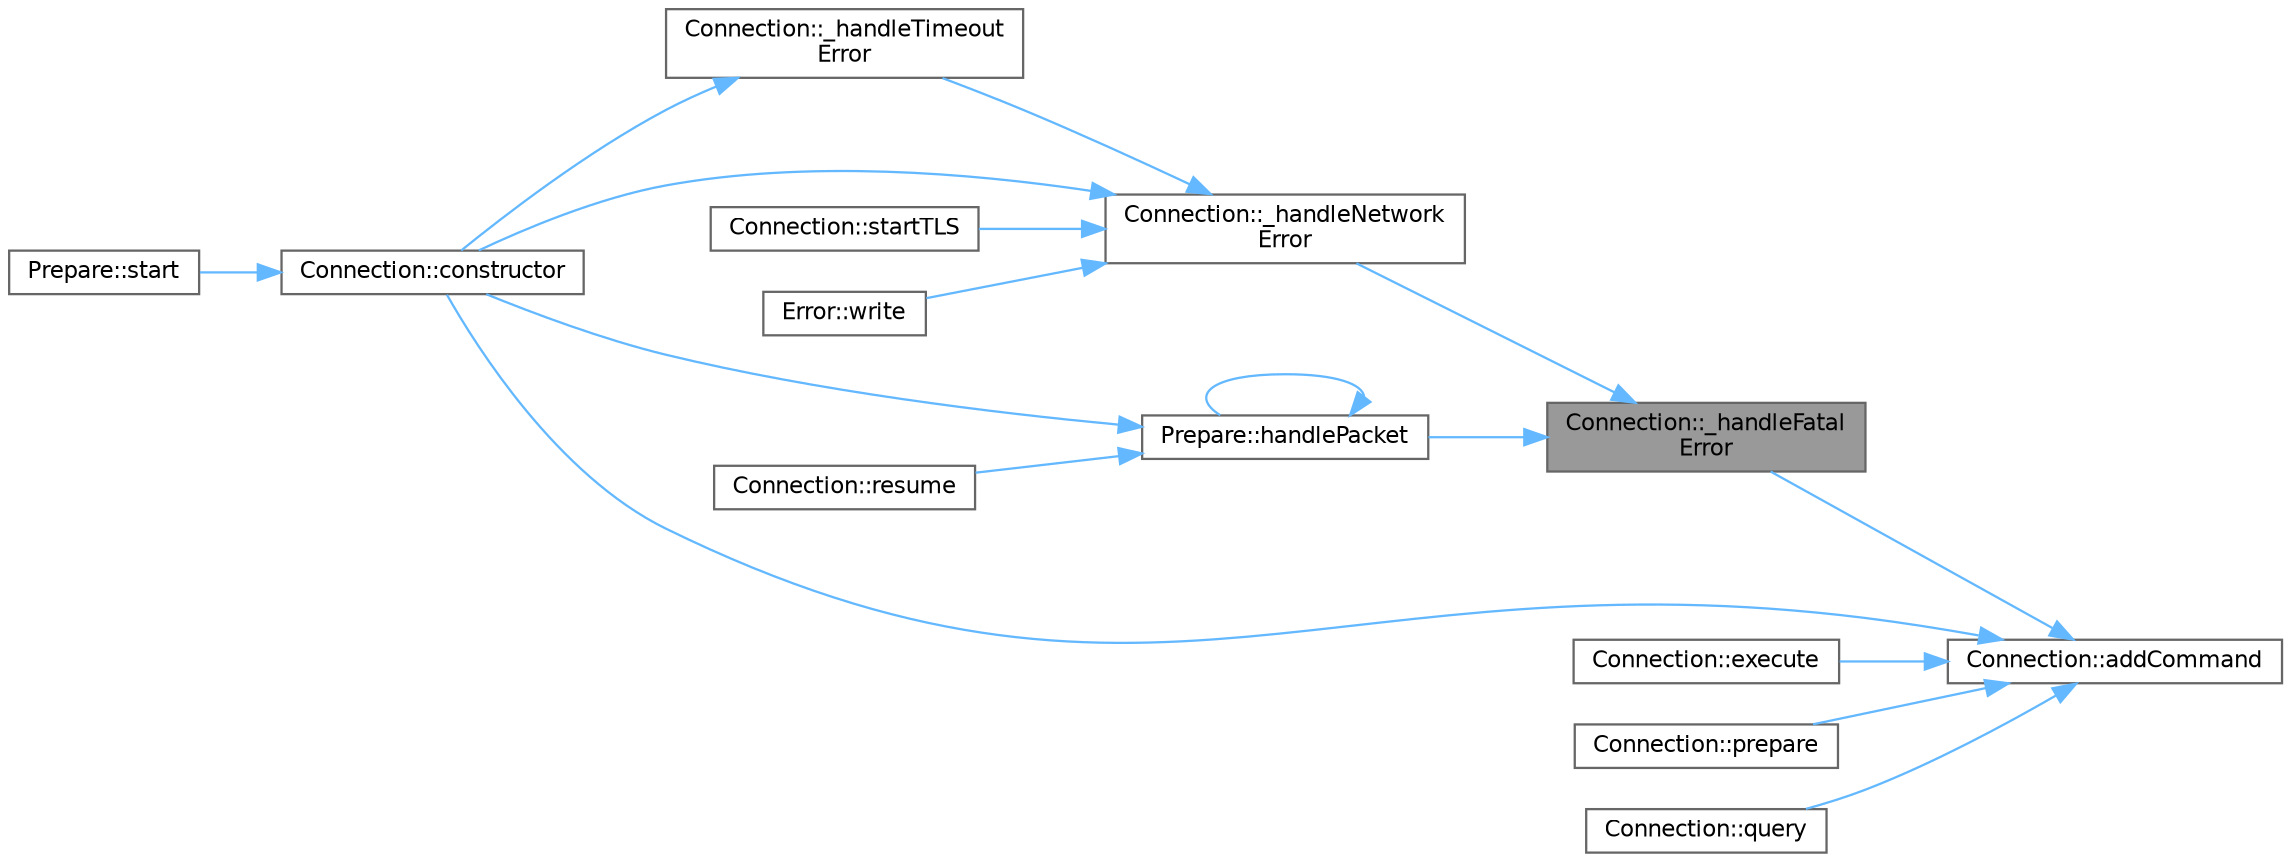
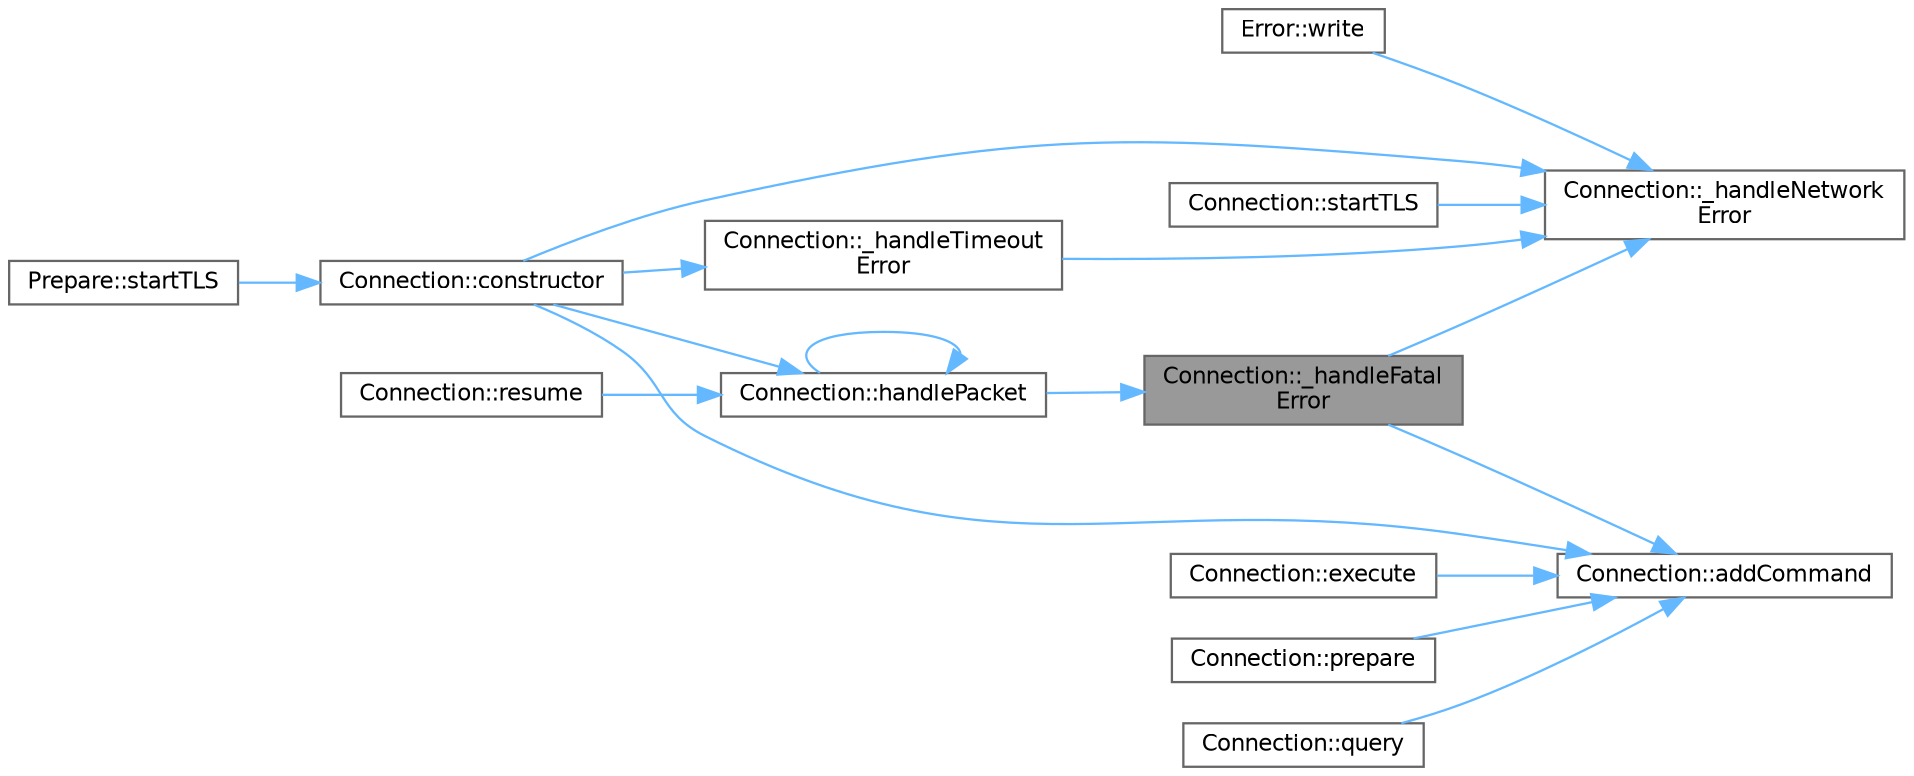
  digraph {
    rankdir=RL
    node [color=grey40 fillcolor=white fontname=Helvetica fontsize=10 shape=box style=filled]
    edge [color=steelblue1 dir=back fontname=Helvetica fontsize=10 labelfontname=Helvetica labelfontsize=10 style=solid]
    n1 [color=gray40 fillcolor=grey60 fontcolor=black height=0.2 label="Connection::_handleFatal\lError" width=0.4]
    n2 [height=0.2 label="Connection::_handleNetwork\lError" width=0.4]
-   n3 [height=0.2 label="Prepare::handlePacket" width=0.4]
+   n3 [height=0.2 label="Connection::handlePacket" width=0.4]
    n4 [height=0.2 label="Connection::_handleTimeout\lError" width=0.4]
    n5 [height=0.2 label="Connection::constructor" width=0.4]
    n6 [height=0.2 label="Connection::startTLS" width=0.4]
    n7 [height=0.2 label="Error::write" width=0.4]
    n8 [height=0.2 label="Connection::resume" width=0.4]
-   n9 [height=0.2 label="Prepare::start" width=0.4]
+   n9 [height=0.2 label="Prepare::startTLS" width=0.4]
    n10 [height=0.2 label="Connection::addCommand" width=0.4]
    n11 [height=0.2 label="Connection::execute" width=0.4]
    n12 [height=0.2 label="Connection::prepare" width=0.4]
    n13 [height=0.2 label="Connection::query" width=0.4]
-   n1 -> n2
+   n2 -> n1
    n1 -> n3
    n2 -> n4
    n2 -> n5
    n2 -> n6
    n2 -> n7
    n3 -> n3
    n3 -> n5
    n3 -> n8
    n4 -> n5
    n5 -> n9
    n10 -> n1
    n10 -> n5
    n10 -> n11
    n10 -> n12
    n10 -> n13
  }
